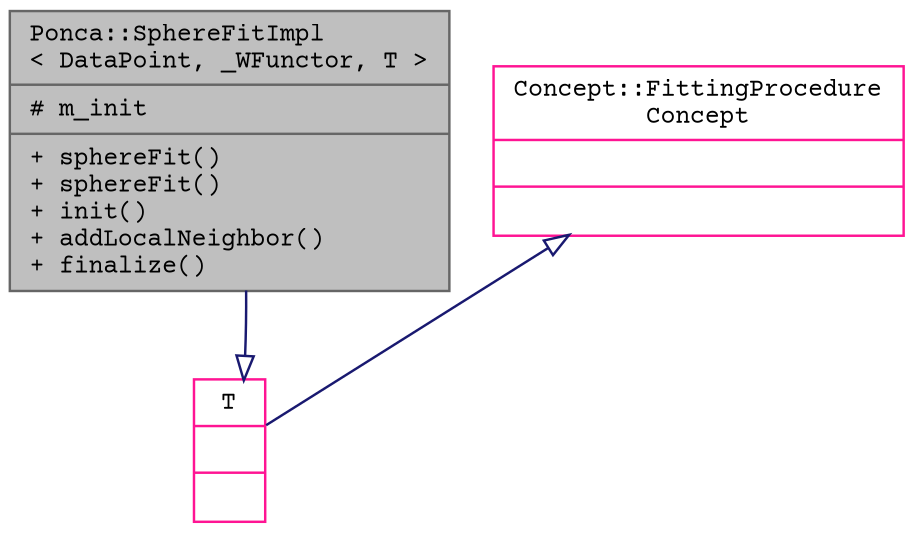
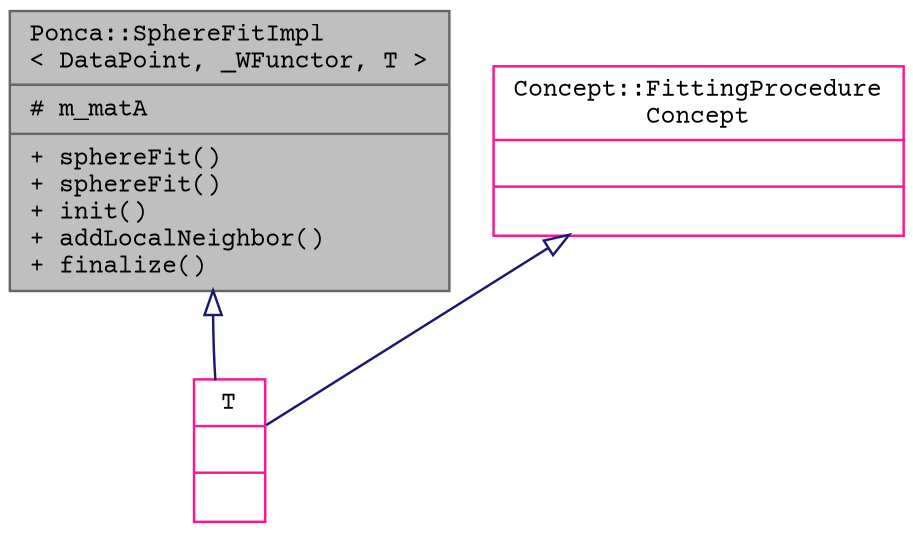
  digraph {
    fontname="Courier Prime"
    node [color=deeppink fontname="Courier Prime" fontsize=10 shape=record]
    edge [arrowtail=onormal color=midnightblue dir=back fontname="Courier Prime" fontsize=10 labelfontname=Helvetica labelfontsize=10 style=solid]
-   n1 [color=gray40 fillcolor=grey75 fontcolor=black height=0.2 label="{Ponca::SphereFitImpl\l\< DataPoint, _WFunctor, T \>\n|# m_init\l|+ sphereFit()\l+ sphereFit()\l+ init()\l+ addLocalNeighbor()\l+ finalize()\l}" style=filled width=0.4]
+   n1 [color=gray40 fillcolor=grey75 fontcolor=black height=0.2 label="{Ponca::SphereFitImpl\l\< DataPoint, _WFunctor, T \>\n|# m_matA\l|+ sphereFit()\l+ sphereFit()\l+ init()\l+ addLocalNeighbor()\l+ finalize()\l}" style=filled width=0.4]
    n2 [height=0.2 label="{Concept::FittingProcedure\lConcept\n||}" width=0.4]
    n3 [height=0.2 label="{T\n||}" width=0.4]
    n2 -> n3
-   n3 -> n1
+   n1 -> n3
  }
